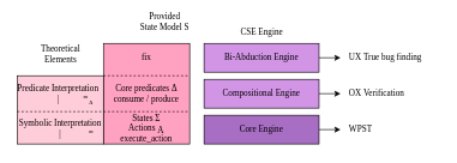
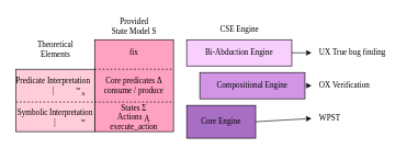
  <mxCell id="0" />
  <mxCell id="1" parent="0" />
  <mxCell id="2" value="" style="rounded=0;whiteSpace=wrap;html=1;fontFamily=CMU Serif;fillColor=#FFA1C0;" parent="1" vertex="1"><mxGeometry x="143" y="60" width="120" height="140" as="geometry" /></mxCell>
- <mxCell id="3" value="Core Engine" style="rounded=0;whiteSpace=wrap;html=1;fontFamily=CMU Serif;fillColor=#A86EC4;" parent="1" vertex="1"><mxGeometry x="283" y="160" width="160" height="40" as="geometry" /></mxCell>
- <mxCell id="4" value="Compositional Engine" style="rounded=0;whiteSpace=wrap;html=1;fontFamily=CMU Serif;fillColor=#D295E6;" parent="1" vertex="1"><mxGeometry x="283" y="110" width="160" height="40" as="geometry" /></mxCell>
- <mxCell id="5" value="Bi-Abduction Engine" style="rounded=0;whiteSpace=wrap;html=1;fontFamily=CMU Serif;fillColor=#d295e6;" parent="1" vertex="1"><mxGeometry x="283" y="60" width="160" height="40" as="geometry" /></mxCell>
+ <mxCell id="3" value="Core Engine" style="rounded=0;whiteSpace=wrap;html=1;fontFamily=CMU Serif;fillColor=#A86EC4;" parent="1" vertex="1"><mxGeometry x="283" y="160" width="105" height="50" as="geometry" /></mxCell>
+ <mxCell id="4" value="Compositional Engine" style="rounded=0;whiteSpace=wrap;html=1;fontFamily=CMU Serif;fillColor=#D295E6;" parent="1" vertex="1"><mxGeometry x="303" y="110" width="160" height="40" as="geometry" /></mxCell>
+ <mxCell id="5" value="Bi-Abduction Engine" style="rounded=0;whiteSpace=wrap;html=1;fontFamily=CMU Serif;fillColor=#F9CFFF;" parent="1" vertex="1"><mxGeometry x="283" y="60" width="160" height="40" as="geometry" /></mxCell>
  <mxCell id="6" value="" style="endArrow=classic;html=1;rounded=0;fontFamily=CMU Serif;exitX=1;exitY=0.5;exitDx=0;exitDy=0;" parent="1" source="4" edge="1"><mxGeometry width="50" height="50" relative="1" as="geometry"><mxPoint x="513" y="120" as="sourcePoint" /><mxPoint x="473" y="130" as="targetPoint" /></mxGeometry></mxCell>
  <mxCell id="7" value="" style="endArrow=classic;html=1;rounded=0;fontFamily=CMU Serif;exitX=1;exitY=0.5;exitDx=0;exitDy=0;" parent="1" source="5" edge="1"><mxGeometry width="50" height="50" relative="1" as="geometry"><mxPoint x="493" y="70" as="sourcePoint" /><mxPoint x="473" y="80" as="targetPoint" /></mxGeometry></mxCell>
  <mxCell id="8" value="WPST" style="text;html=1;align=left;verticalAlign=middle;resizable=0;points=[];autosize=1;strokeColor=none;fillColor=none;fontFamily=CMU Serif;" parent="1" vertex="1"><mxGeometry x="483" y="165" width="60" height="30" as="geometry" /></mxCell>
  <mxCell id="9" value="OX Verification" style="text;html=1;align=left;verticalAlign=middle;resizable=0;points=[];autosize=1;strokeColor=none;fillColor=none;fontFamily=CMU Serif;" parent="1" vertex="1"><mxGeometry x="483" y="115" width="110" height="30" as="geometry" /></mxCell>
  <mxCell id="10" value="UX True bug finding" style="text;html=1;align=left;verticalAlign=middle;resizable=0;points=[];autosize=1;strokeColor=none;fillColor=none;fontFamily=CMU Serif;" parent="1" vertex="1"><mxGeometry x="483" y="65" width="130" height="30" as="geometry" /></mxCell>
  <mxCell id="11" value="" style="endArrow=classic;html=1;rounded=0;fontFamily=CMU Serif;exitX=1;exitY=0.5;exitDx=0;exitDy=0;" parent="1" source="3" edge="1"><mxGeometry width="50" height="50" relative="1" as="geometry"><mxPoint x="503" y="165" as="sourcePoint" /><mxPoint x="473" y="180" as="targetPoint" /></mxGeometry></mxCell>
- <mxCell id="12" value="Provided &lt;br&gt;State Model &lt;font face=&quot;Euler&quot;&gt;S&lt;/font&gt;" style="text;html=1;align=center;verticalAlign=middle;resizable=0;points=[];autosize=1;strokeColor=none;fillColor=none;fontFamily=CMU Serif;" parent="1" vertex="1"><mxGeometry x="178" y="10" width="100" height="40" as="geometry" /></mxCell>
+ <mxCell id="12" value="Provided &lt;br&gt;State Model &lt;font face=&quot;Euler&quot;&gt;S&lt;/font&gt;" style="text;html=1;align=center;verticalAlign=middle;resizable=0;points=[];autosize=1;strokeColor=none;fillColor=none;fontFamily=CMU Serif;" parent="1" vertex="1"><mxGeometry x="153" y="20" width="100" height="40" as="geometry" /></mxCell>
  <mxCell id="13" value="Core predicates&amp;nbsp;&lt;font style=&quot;border-color: var(--border-color);&quot;&gt;Δ&lt;/font&gt;&lt;br style=&quot;border-color: var(--border-color);&quot;&gt;&lt;font style=&quot;border-color: var(--border-color);&quot; face=&quot;Inconsolata&quot;&gt;consume&lt;/font&gt;&lt;font style=&quot;border-color: var(--border-color);&quot;&gt; / &lt;font face=&quot;Inconsolata&quot;&gt;produce&lt;/font&gt;&lt;br&gt;&lt;/font&gt;" style="text;html=1;strokeColor=none;fillColor=none;align=center;verticalAlign=middle;whiteSpace=wrap;rounded=0;fontFamily=CMU Serif;" parent="1" vertex="1"><mxGeometry x="143" y="110" width="120" height="40" as="geometry" /></mxCell>
  <mxCell id="14" value="&lt;font style=&quot;border-color: var(--border-color);&quot; face=&quot;Inconsolata&quot;&gt;fix&lt;/font&gt;" style="text;html=1;strokeColor=none;fillColor=none;align=center;verticalAlign=middle;whiteSpace=wrap;rounded=0;fontFamily=CMU Serif;" parent="1" vertex="1"><mxGeometry x="143" y="60" width="120" height="40" as="geometry" /></mxCell>
  <mxCell id="15" value="CSE Engine" style="text;html=1;align=center;verticalAlign=middle;resizable=0;points=[];autosize=1;strokeColor=none;fillColor=none;fontFamily=CMU Serif;" parent="1" vertex="1"><mxGeometry x="318" y="30" width="90" height="30" as="geometry" /></mxCell>
  <mxCell id="16" value="" style="group" parent="1" vertex="1" connectable="0"><mxGeometry x="143" y="158" width="120" height="40" as="geometry" /></mxCell>
  <mxCell id="17" value="States&amp;nbsp;Σ&lt;br&gt;Actions&amp;nbsp; &amp;nbsp;&amp;nbsp;&lt;br style=&quot;border-color: var(--border-color);&quot;&gt;&lt;font style=&quot;border-color: var(--border-color);&quot; face=&quot;Inconsolata&quot;&gt;execute_action&lt;/font&gt;&lt;font style=&quot;border-color: var(--border-color);&quot;&gt;&lt;br&gt;&lt;/font&gt;" style="text;html=1;strokeColor=none;fillColor=none;align=center;verticalAlign=middle;whiteSpace=wrap;rounded=0;fontFamily=CMU Serif;" parent="16" vertex="1"><mxGeometry width="120" height="40" as="geometry" /></mxCell>
  <mxCell id="18" value="A" style="text;html=1;strokeColor=none;fillColor=none;align=center;verticalAlign=middle;whiteSpace=wrap;rounded=0;fontFamily=jsMath-cmsy10;" parent="16" vertex="1"><mxGeometry x="50" y="9" width="60" height="30" as="geometry" /></mxCell>
  <mxCell id="19" value="" style="endArrow=none;dashed=1;html=1;strokeWidth=1;rounded=0;fontFamily=CMU Serif;" parent="1" edge="1"><mxGeometry width="50" height="50" relative="1" as="geometry"><mxPoint x="143" y="155" as="sourcePoint" /><mxPoint x="263" y="155" as="targetPoint" /></mxGeometry></mxCell>
  <mxCell id="20" value="" style="endArrow=none;dashed=1;html=1;strokeWidth=1;rounded=0;fontFamily=CMU Serif;" parent="1" edge="1"><mxGeometry width="50" height="50" relative="1" as="geometry"><mxPoint x="143" y="105" as="sourcePoint" /><mxPoint x="263" y="105" as="targetPoint" /></mxGeometry></mxCell>
  <mxCell id="21" value="" style="rounded=0;whiteSpace=wrap;html=1;fontFamily=CMU Serif;fillColor=#FFCCDA;" vertex="1" parent="1"><mxGeometry x="23" y="105" width="120" height="95" as="geometry" /></mxCell>
  <mxCell id="22" value="" style="endArrow=none;dashed=1;html=1;strokeWidth=1;rounded=0;fontFamily=CMU Serif;" edge="1" parent="1"><mxGeometry width="50" height="50" relative="1" as="geometry"><mxPoint x="23" y="155" as="sourcePoint" /><mxPoint x="143" y="155" as="targetPoint" /></mxGeometry></mxCell>
  <mxCell id="23" value="Theoretical &lt;br&gt;Elements" style="text;html=1;align=center;verticalAlign=middle;resizable=0;points=[];autosize=1;strokeColor=none;fillColor=none;fontFamily=CMU Serif;" vertex="1" parent="1"><mxGeometry x="43" y="55" width="80" height="40" as="geometry" /></mxCell>
  <mxCell id="24" value="" style="group" vertex="1" connectable="0" parent="1"><mxGeometry x="20" y="110" width="130" height="40" as="geometry" /></mxCell>
  <mxCell id="25" value="&lt;font style=&quot;border-color: var(--border-color);&quot;&gt;Predicate Interpretation |&lt;br&gt;&lt;/font&gt;" style="text;html=1;strokeColor=none;fillColor=none;align=center;verticalAlign=middle;whiteSpace=wrap;rounded=0;fontFamily=CMU Serif;" vertex="1" parent="24"><mxGeometry width="120" height="40" as="geometry" /></mxCell>
  <mxCell id="26" value="&lt;font style=&quot;border-color: var(--border-color);&quot;&gt;=&lt;br&gt;&lt;/font&gt;" style="text;html=1;strokeColor=none;fillColor=none;align=center;verticalAlign=middle;whiteSpace=wrap;rounded=0;fontFamily=CMU Serif;" vertex="1" parent="24"><mxGeometry x="85" y="7" width="27" height="40" as="geometry" /></mxCell>
  <mxCell id="27" value="&lt;span style=&quot;color: rgb(0, 0, 0); font-family: jsMath-cmsy10; font-size: 8px; font-style: normal; font-variant-ligatures: normal; font-variant-caps: normal; font-weight: 400; letter-spacing: normal; orphans: 2; text-align: center; text-indent: 0px; text-transform: none; widows: 2; word-spacing: 0px; -webkit-text-stroke-width: 0px; text-decoration-thickness: initial; text-decoration-style: initial; text-decoration-color: initial; float: none; display: inline !important;&quot;&gt;Δ&lt;/span&gt;" style="text;html=1;strokeColor=none;fillColor=none;align=center;verticalAlign=middle;whiteSpace=wrap;rounded=0;fontSize=8;fontFamily=jsMath-cmsy10;" vertex="1" parent="24"><mxGeometry x="101" y="18" width="10" height="30" as="geometry" /></mxCell>
  <mxCell id="28" value="" style="group" vertex="1" connectable="0" parent="1"><mxGeometry x="23" y="158" width="120" height="40" as="geometry" /></mxCell>
  <mxCell id="29" value="" style="group" vertex="1" connectable="0" parent="28"><mxGeometry width="120" height="40" as="geometry" /></mxCell>
  <mxCell id="30" value="&lt;font style=&quot;border-color: var(--border-color);&quot;&gt;Symbolic Interpretation |&lt;br&gt;&lt;/font&gt;" style="text;html=1;strokeColor=none;fillColor=none;align=center;verticalAlign=middle;whiteSpace=wrap;rounded=0;fontFamily=CMU Serif;" vertex="1" parent="29"><mxGeometry width="120" height="40" as="geometry" /></mxCell>
  <mxCell id="31" value="&lt;font style=&quot;border-color: var(--border-color);&quot;&gt;=&lt;br&gt;&lt;/font&gt;" style="text;html=1;strokeColor=none;fillColor=none;align=center;verticalAlign=middle;whiteSpace=wrap;rounded=0;fontFamily=CMU Serif;" vertex="1" parent="29"><mxGeometry x="87" y="7" width="32" height="40" as="geometry" /></mxCell>
